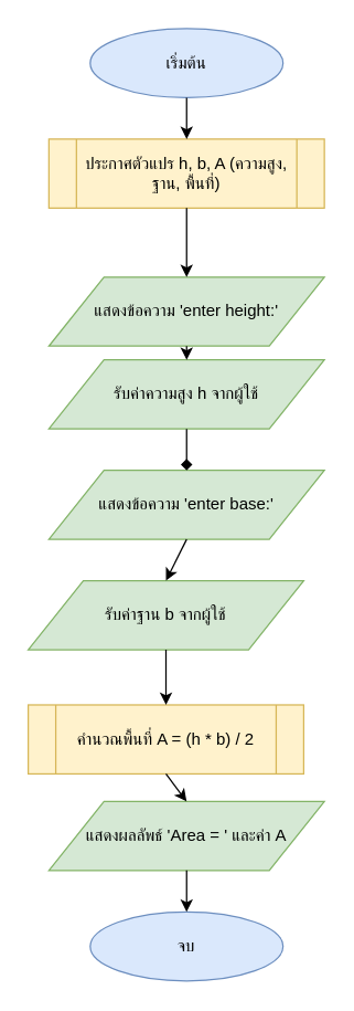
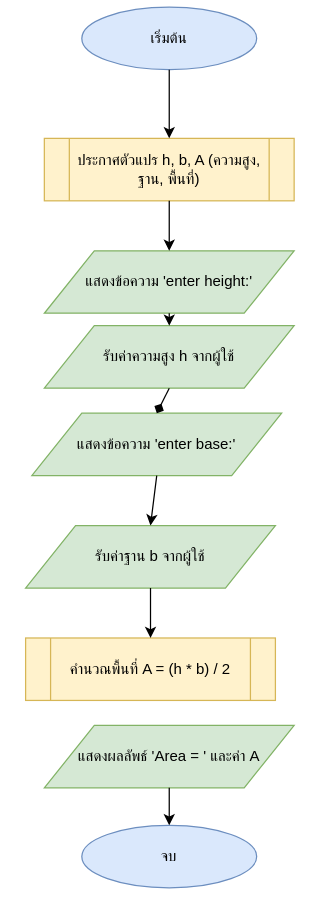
  <mxCell id="0" />
  <mxCell id="1" parent="0" />
- <mxCell id="2" value="เริ่มต้น" style="shape=ellipse;whiteSpace=wrap;html=1;fillColor=#dae8fc;strokeColor=#6c8ebf;" parent="1" vertex="1"><mxGeometry x="65" y="20" width="140" height="50" as="geometry" /></mxCell>
- <mxCell id="3" value="ประกาศตัวแปร h, b, A (ความสูง, ฐาน, พื้นที่)" style="shape=process;whiteSpace=wrap;html=1;fillColor=#fff2cc;strokeColor=#d6b656;" parent="1" vertex="1"><mxGeometry x="35" y="100" width="200" height="50" as="geometry" /></mxCell>
+ <mxCell id="2" value="เริ่มต้น" style="shape=ellipse;whiteSpace=wrap;html=1;fillColor=#dae8fc;strokeColor=#6c8ebf;" parent="1" vertex="1"><mxGeometry x="65" y="5" width="140" height="50" as="geometry" /></mxCell>
+ <mxCell id="3" value="ประกาศตัวแปร h, b, A (ความสูง, ฐาน, พื้นที่)" style="shape=process;whiteSpace=wrap;html=1;fillColor=#fff2cc;strokeColor=#d6b656;" parent="1" vertex="1"><mxGeometry x="35" y="110" width="200" height="50" as="geometry" /></mxCell>
  <mxCell id="4" value="แสดงข้อความ 'enter height:'" style="shape=parallelogram;perimeter=parallelogramPerimeter;whiteSpace=wrap;html=1;fillColor=#d5e8d4;strokeColor=#82b366;" parent="1" vertex="1"><mxGeometry x="35" y="200" width="200" height="50" as="geometry" /></mxCell>
  <mxCell id="5" value="รับค่าความสูง h จากผู้ใช้" style="shape=parallelogram;perimeter=parallelogramPerimeter;whiteSpace=wrap;html=1;fillColor=#d5e8d4;strokeColor=#82b366;" parent="1" vertex="1"><mxGeometry x="35" y="260" width="200" height="50" as="geometry" /></mxCell>
- <mxCell id="6" value="แสดงข้อความ 'enter base:'" style="shape=parallelogram;perimeter=parallelogramPerimeter;whiteSpace=wrap;html=1;fillColor=#d5e8d4;strokeColor=#82b366;" parent="1" vertex="1"><mxGeometry x="35" y="340" width="200" height="50" as="geometry" /></mxCell>
+ <mxCell id="6" value="แสดงข้อความ 'enter base:'" style="shape=parallelogram;perimeter=parallelogramPerimeter;whiteSpace=wrap;html=1;fillColor=#d5e8d4;strokeColor=#82b366;" parent="1" vertex="1"><mxGeometry x="25" y="330" width="200" height="50" as="geometry" /></mxCell>
  <mxCell id="7" value="รับค่าฐาน b จากผู้ใช้" style="shape=parallelogram;perimeter=parallelogramPerimeter;whiteSpace=wrap;html=1;fillColor=#d5e8d4;strokeColor=#82b366;" parent="1" vertex="1"><mxGeometry x="20" y="420" width="200" height="50" as="geometry" /></mxCell>
  <mxCell id="8" value="คำนวณพื้นที่ A = (h * b) / 2" style="shape=process;whiteSpace=wrap;html=1;fillColor=#fff2cc;strokeColor=#d6b656;" parent="1" vertex="1"><mxGeometry x="20" y="510" width="200" height="50" as="geometry" /></mxCell>
  <mxCell id="9" value="แสดงผลลัพธ์ 'Area = ' และค่า A" style="shape=parallelogram;perimeter=parallelogramPerimeter;whiteSpace=wrap;html=1;fillColor=#d5e8d4;strokeColor=#82b366;" parent="1" vertex="1"><mxGeometry x="35" y="580" width="200" height="50" as="geometry" /></mxCell>
  <mxCell id="10" value="จบ" style="shape=ellipse;whiteSpace=wrap;html=1;fillColor=#dae8fc;strokeColor=#6c8ebf;" parent="1" vertex="1"><mxGeometry x="65" y="660" width="140" height="50" as="geometry" /></mxCell>
  <mxCell id="11" value="" style="endArrow=classic;html=1;exitX=0.5;exitY=1;entryX=0.5;entryY=0;" parent="1" source="2" target="3" edge="1"><mxGeometry width="50" height="50" relative="1" as="geometry" /></mxCell>
  <mxCell id="12" value="" style="endArrow=classic;html=1;exitX=0.5;exitY=1;entryX=0.5;entryY=0;" parent="1" source="3" target="4" edge="1"><mxGeometry width="50" height="50" relative="1" as="geometry" /></mxCell>
  <mxCell id="13" value="" style="endArrow=classic;html=1;exitX=0.5;exitY=1;entryX=0.5;entryY=0;" parent="1" source="4" target="5" edge="1"><mxGeometry width="50" height="50" relative="1" as="geometry" /></mxCell>
  <mxCell id="14" value="" style="endArrow=diamond;html=1;exitX=0.5;exitY=1;entryX=0.5;entryY=0;" parent="1" source="5" target="6" edge="1"><mxGeometry width="50" height="50" relative="1" as="geometry" /></mxCell>
  <mxCell id="15" value="" style="endArrow=classic;html=1;exitX=0.5;exitY=1;entryX=0.5;entryY=0;" parent="1" source="6" target="7" edge="1"><mxGeometry width="50" height="50" relative="1" as="geometry" /></mxCell>
  <mxCell id="16" value="" style="endArrow=classic;html=1;exitX=0.5;exitY=1;entryX=0.5;entryY=0;" parent="1" source="7" target="8" edge="1"><mxGeometry width="50" height="50" relative="1" as="geometry" /></mxCell>
- <mxCell id="17" value="" style="endArrow=classic;html=1;exitX=0.5;exitY=1;entryX=0.5;entryY=0;" parent="1" source="8" target="9" edge="1"><mxGeometry width="50" height="50" relative="1" as="geometry" /></mxCell>
  <mxCell id="18" value="" style="endArrow=classic;html=1;exitX=0.5;exitY=1;entryX=0.5;entryY=0;" parent="1" source="9" target="10" edge="1"><mxGeometry width="50" height="50" relative="1" as="geometry" /></mxCell>
